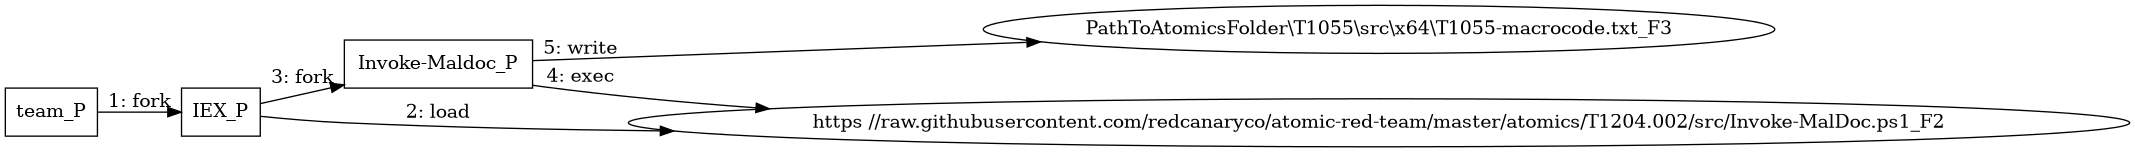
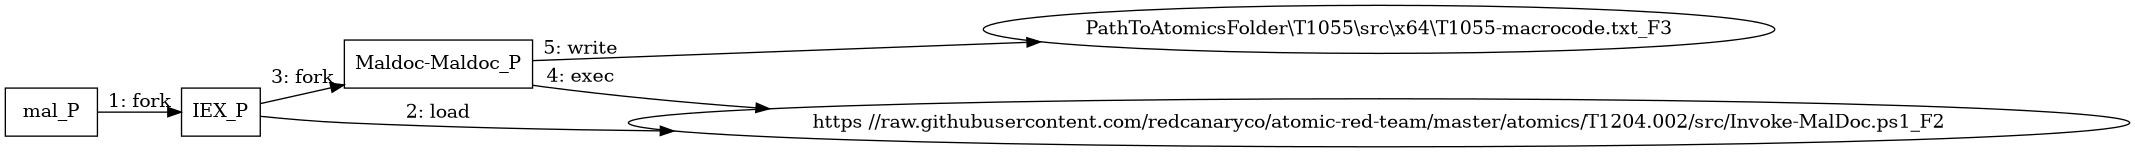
  digraph {
    engine=neato
    fixedsize=false
    fontsize=10
    nodesep=0.3
    rankdir=LR
    ranksep=0
    splines=true
    node [node_type=Process shape=box]
-   mal_P [label=team_P]
+   mal_P
    IEX_P
-   "Invoke-Maldoc_P"
+   "Invoke-Maldoc_P" [label="Maldoc-Maldoc_P"]
    "https //raw.githubusercontent.com/redcanaryco/atomic-red-team/master/atomics/T1204.002/src/Invoke-MalDoc.ps1_F2" [node_type=File shape=ellipse]
    "PathToAtomicsFolder\\T1055\\src\\x64\\T1055-macrocode.txt_F3" [node_type=File shape=ellipse]
    mal_P -> IEX_P [label="1: fork"]
    IEX_P -> "Invoke-Maldoc_P" [label="3: fork"]
    IEX_P -> "https //raw.githubusercontent.com/redcanaryco/atomic-red-team/master/atomics/T1204.002/src/Invoke-MalDoc.ps1_F2" [label="2: load"]
    "Invoke-Maldoc_P" -> "https //raw.githubusercontent.com/redcanaryco/atomic-red-team/master/atomics/T1204.002/src/Invoke-MalDoc.ps1_F2" [label="4: exec"]
    "Invoke-Maldoc_P" -> "PathToAtomicsFolder\\T1055\\src\\x64\\T1055-macrocode.txt_F3" [label="5: write"]
  }
